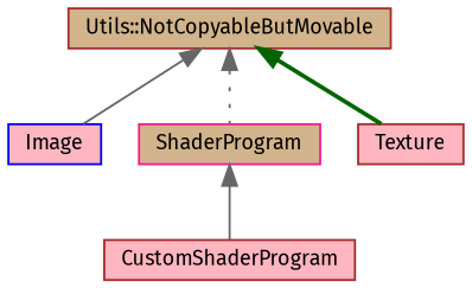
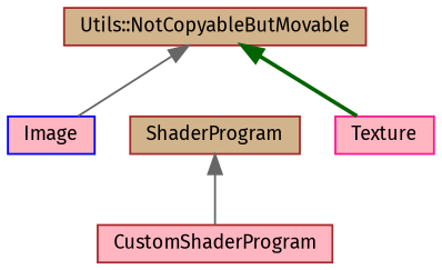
  digraph {
    fontname="Fira Sans"
    rankdir=TB
    node [color=brown fillcolor=lightpink fontname="Fira Sans" fontsize=10 shape=box style=filled]
    edge [color=gray40 dir=back fontname="Fira Sans" fontsize=10 labelfontname=Helvetica labelfontsize=10 style=solid]
    n1 [fillcolor=tan height=0.2 label="Utils::NotCopyableButMovable" width=0.4]
    n2 [color=blue height=0.2 label=Image width=0.4]
-   n3 [color=deeppink fillcolor=tan height=0.2 label=ShaderProgram width=0.4]
-   n4 [height=0.2 label=Texture width=0.4]
+   n3 [fillcolor=tan height=0.2 label=ShaderProgram width=0.4]
+   n4 [color=deeppink height=0.2 label=Texture width=0.4]
    n5 [height=0.2 label=CustomShaderProgram width=0.4]
    n1 -> n2
-   n1 -> n3 [style=dotted]
    n1 -> n4 [color=darkgreen style=bold]
    n3 -> n5
  }
